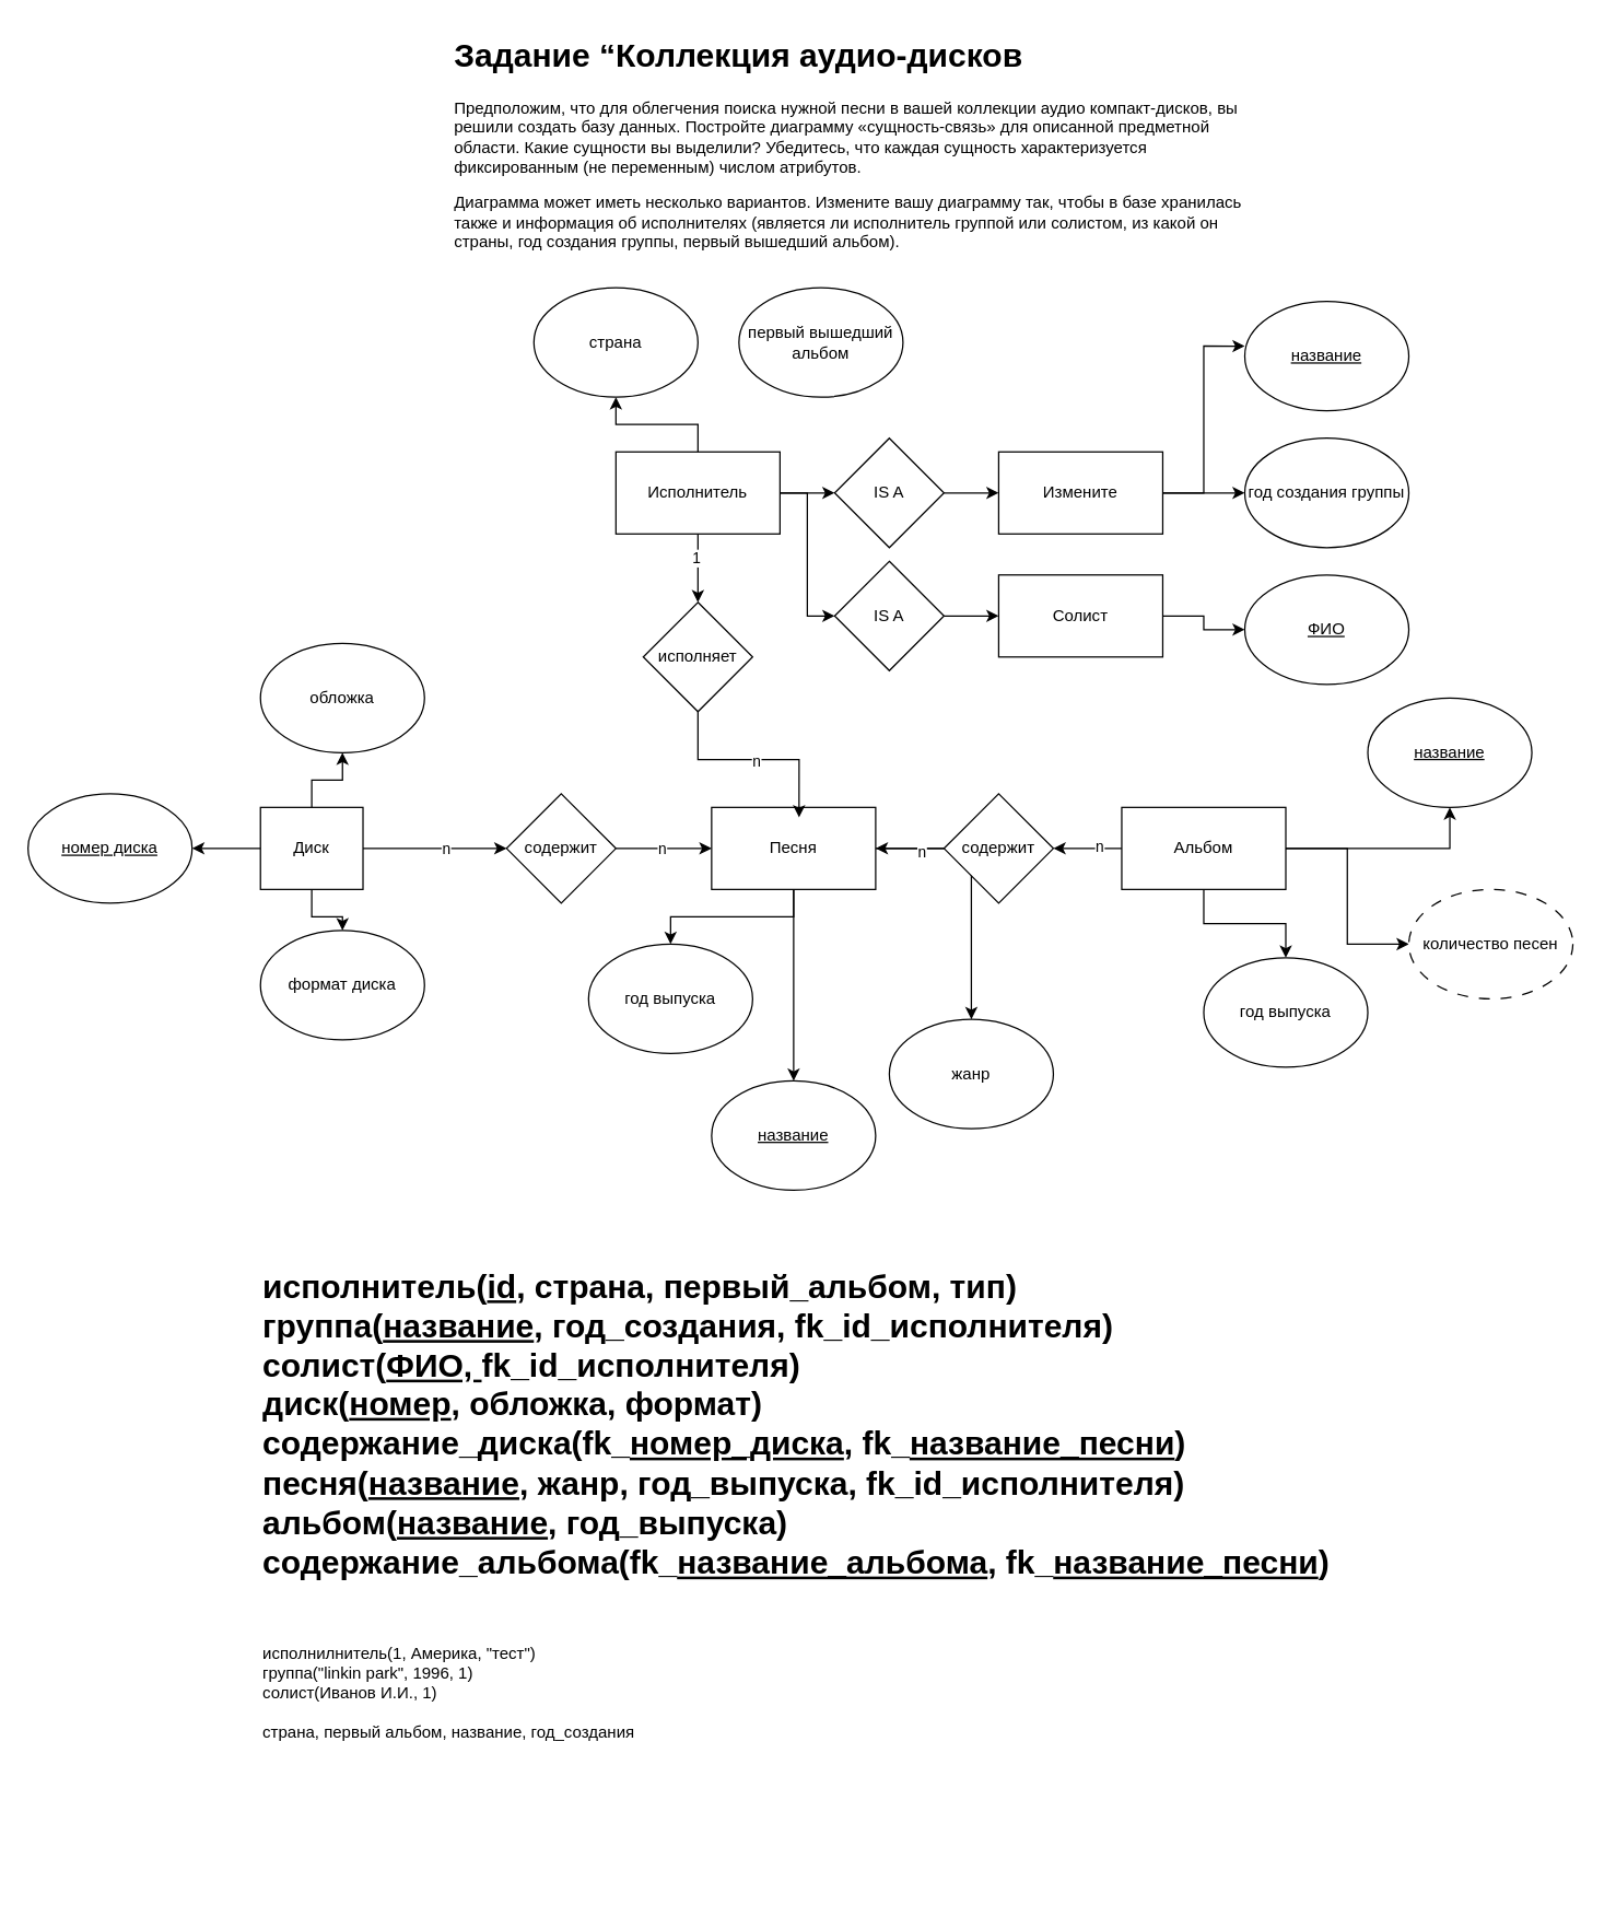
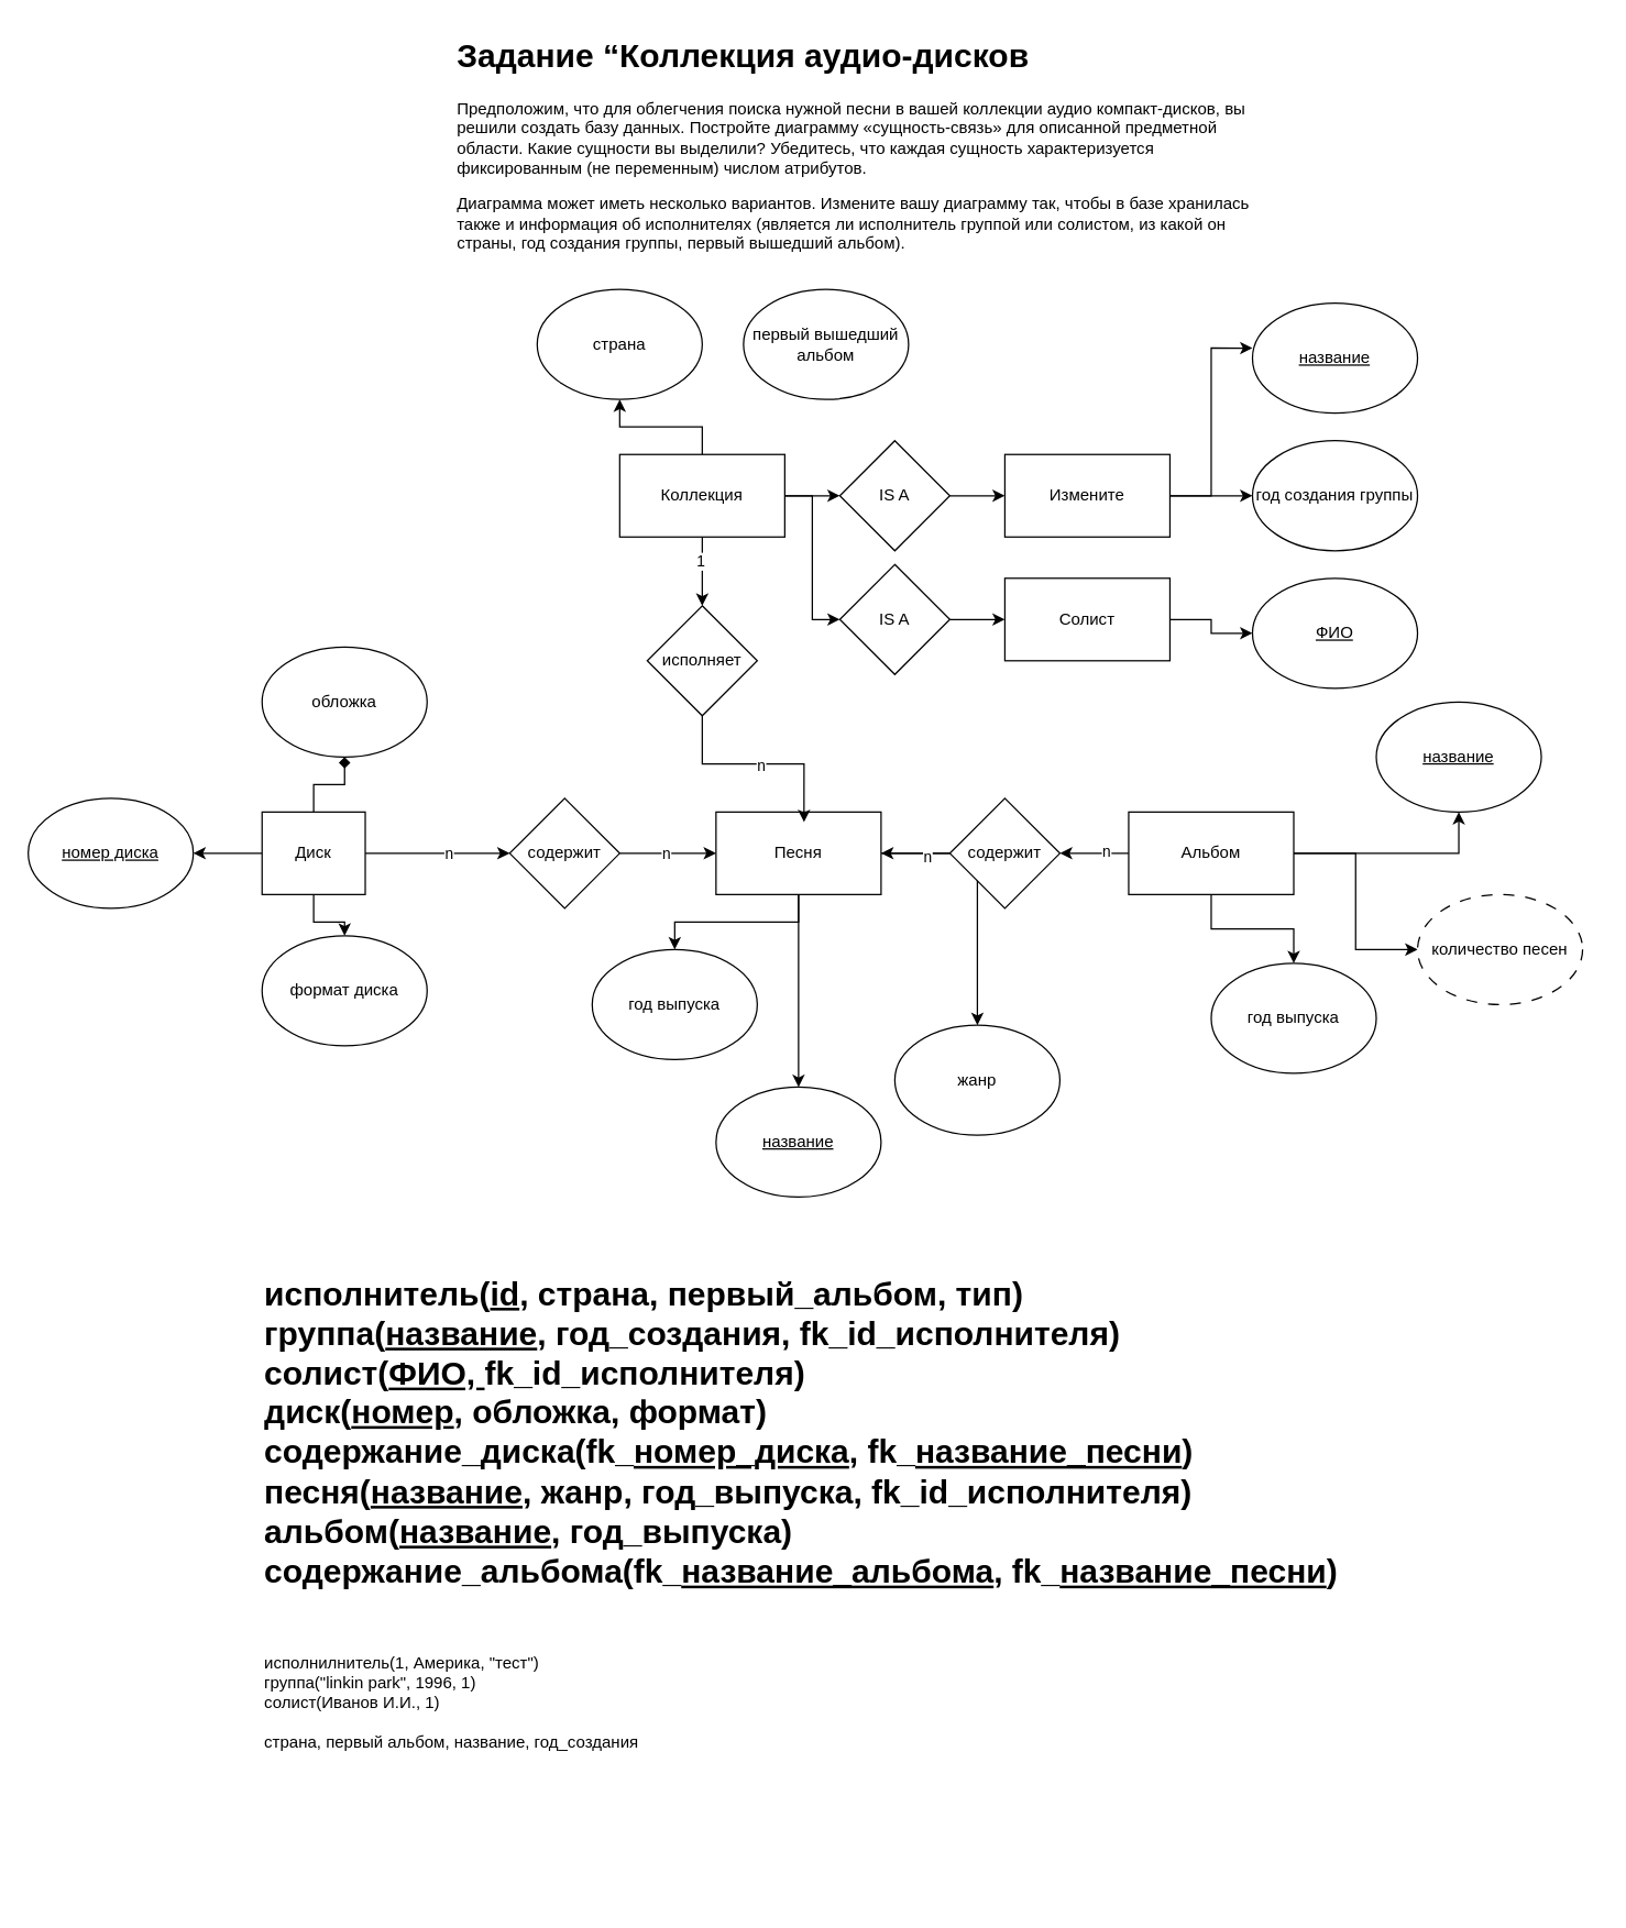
  <mxCell id="0" />
  <mxCell id="1" parent="0" />
  <mxCell id="2" value="&lt;h1 style=&quot;margin-top: 0px;&quot;&gt;Задание “Коллекция аудио-дисков&lt;/h1&gt;&lt;p&gt;&lt;span style=&quot;background-color: transparent; color: light-dark(rgb(0, 0, 0), rgb(255, 255, 255));&quot;&gt;Предположим, что для облегчения поиска нужной песни в вашей коллекции аудио компакт-дисков, вы решили создать базу данных. Постройте диаграмму «сущность-связь» для описанной предметной области. Какие сущности вы выделили? Убедитесь, что каждая сущность характеризуется фиксированным (не переменным) числом атрибутов.&lt;/span&gt;&lt;/p&gt;&lt;p&gt;Диаграмма может иметь несколько вариантов. Измените вашу диаграмму так, чтобы в базе хранилась также и информация об исполнителях (является ли исполнитель группой или солистом, из какой он страны, год создания группы, первый вышедший альбом).&lt;/p&gt;" style="text;html=1;whiteSpace=wrap;overflow=hidden;rounded=0;" vertex="1" parent="1"><mxGeometry x="330" y="20" width="580" height="180" as="geometry" /></mxCell>
  <mxCell id="3" style="edgeStyle=orthogonalEdgeStyle;rounded=0;orthogonalLoop=1;jettySize=auto;html=1;entryX=0;entryY=0.5;entryDx=0;entryDy=0;" edge="1" parent="1" source="8" target="14"><mxGeometry relative="1" as="geometry" /></mxCell>
  <mxCell id="4" style="edgeStyle=orthogonalEdgeStyle;rounded=0;orthogonalLoop=1;jettySize=auto;html=1;entryX=0;entryY=0.5;entryDx=0;entryDy=0;" edge="1" parent="1" source="8" target="16"><mxGeometry relative="1" as="geometry" /></mxCell>
  <mxCell id="5" style="edgeStyle=orthogonalEdgeStyle;rounded=0;orthogonalLoop=1;jettySize=auto;html=1;entryX=0.5;entryY=1;entryDx=0;entryDy=0;" edge="1" parent="1" source="8" target="18"><mxGeometry relative="1" as="geometry" /></mxCell>
  <mxCell id="6" style="edgeStyle=orthogonalEdgeStyle;rounded=0;orthogonalLoop=1;jettySize=auto;html=1;entryX=0.5;entryY=0;entryDx=0;entryDy=0;" edge="1" parent="1" source="8" target="43"><mxGeometry relative="1" as="geometry"><Array as="points"><mxPoint x="510" y="410" /><mxPoint x="510" y="410" /></Array></mxGeometry></mxCell>
  <mxCell id="7" value="1" style="edgeLabel;html=1;align=center;verticalAlign=middle;resizable=0;points=[];" connectable="0" vertex="1" parent="6"><mxGeometry x="-0.32" y="-2" relative="1" as="geometry"><mxPoint as="offset" /></mxGeometry></mxCell>
- <mxCell id="8" value="Исполнитель" style="rounded=0;whiteSpace=wrap;html=1;" vertex="1" parent="1"><mxGeometry x="450" y="330" width="120" height="60" as="geometry" /></mxCell>
+ <mxCell id="8" value="Коллекция" style="rounded=0;whiteSpace=wrap;html=1;" vertex="1" parent="1"><mxGeometry x="450" y="330" width="120" height="60" as="geometry" /></mxCell>
  <mxCell id="9" style="edgeStyle=orthogonalEdgeStyle;rounded=0;orthogonalLoop=1;jettySize=auto;html=1;entryX=0;entryY=0.5;entryDx=0;entryDy=0;" edge="1" parent="1" source="10" target="17"><mxGeometry relative="1" as="geometry" /></mxCell>
  <mxCell id="10" value="Измените" style="rounded=0;whiteSpace=wrap;html=1;" vertex="1" parent="1"><mxGeometry x="730" y="330" width="120" height="60" as="geometry" /></mxCell>
  <mxCell id="11" style="edgeStyle=orthogonalEdgeStyle;rounded=0;orthogonalLoop=1;jettySize=auto;html=1;entryX=0;entryY=0.5;entryDx=0;entryDy=0;" edge="1" parent="1" source="12" target="20"><mxGeometry relative="1" as="geometry" /></mxCell>
  <mxCell id="12" value="Солист" style="rounded=0;whiteSpace=wrap;html=1;" vertex="1" parent="1"><mxGeometry x="730" y="420" width="120" height="60" as="geometry" /></mxCell>
  <mxCell id="13" style="edgeStyle=orthogonalEdgeStyle;rounded=0;orthogonalLoop=1;jettySize=auto;html=1;" edge="1" parent="1" source="14" target="10"><mxGeometry relative="1" as="geometry" /></mxCell>
  <mxCell id="14" value="IS A" style="rhombus;whiteSpace=wrap;html=1;" vertex="1" parent="1"><mxGeometry x="610" y="320" width="80" height="80" as="geometry" /></mxCell>
  <mxCell id="15" style="edgeStyle=orthogonalEdgeStyle;rounded=0;orthogonalLoop=1;jettySize=auto;html=1;entryX=0;entryY=0.5;entryDx=0;entryDy=0;" edge="1" parent="1" source="16" target="12"><mxGeometry relative="1" as="geometry" /></mxCell>
  <mxCell id="16" value="IS A" style="rhombus;whiteSpace=wrap;html=1;" vertex="1" parent="1"><mxGeometry x="610" y="410" width="80" height="80" as="geometry" /></mxCell>
  <mxCell id="17" value="год создания группы" style="ellipse;whiteSpace=wrap;html=1;" vertex="1" parent="1"><mxGeometry x="910" y="320" width="120" height="80" as="geometry" /></mxCell>
  <mxCell id="18" value="страна" style="ellipse;whiteSpace=wrap;html=1;" vertex="1" parent="1"><mxGeometry x="390" y="210" width="120" height="80" as="geometry" /></mxCell>
  <mxCell id="19" value="первый вышедший альбом" style="ellipse;whiteSpace=wrap;html=1;" vertex="1" parent="1"><mxGeometry x="540" y="210" width="120" height="80" as="geometry" /></mxCell>
  <mxCell id="20" value="&lt;u&gt;ФИО&lt;/u&gt;" style="ellipse;whiteSpace=wrap;html=1;" vertex="1" parent="1"><mxGeometry x="910" y="420" width="120" height="80" as="geometry" /></mxCell>
  <mxCell id="21" style="edgeStyle=orthogonalEdgeStyle;rounded=0;orthogonalLoop=1;jettySize=auto;html=1;entryX=0;entryY=0.5;entryDx=0;entryDy=0;" edge="1" parent="1" source="26" target="39"><mxGeometry relative="1" as="geometry" /></mxCell>
  <mxCell id="22" value="n" style="edgeLabel;html=1;align=center;verticalAlign=middle;resizable=0;points=[];" connectable="0" vertex="1" parent="21"><mxGeometry x="0.144" relative="1" as="geometry"><mxPoint as="offset" /></mxGeometry></mxCell>
- <mxCell id="23" style="edgeStyle=orthogonalEdgeStyle;rounded=0;orthogonalLoop=1;jettySize=auto;html=1;entryX=0.5;entryY=1;entryDx=0;entryDy=0;" edge="1" parent="1" source="26" target="46"><mxGeometry relative="1" as="geometry" /></mxCell>
+ <mxCell id="23" style="edgeStyle=orthogonalEdgeStyle;rounded=0;orthogonalLoop=1;jettySize=auto;html=1;entryX=0.5;entryY=1;entryDx=0;entryDy=0;endArrow=diamond;" edge="1" parent="1" source="26" target="46"><mxGeometry relative="1" as="geometry" /></mxCell>
  <mxCell id="24" style="edgeStyle=orthogonalEdgeStyle;rounded=0;orthogonalLoop=1;jettySize=auto;html=1;entryX=1;entryY=0.5;entryDx=0;entryDy=0;" edge="1" parent="1" source="26" target="47"><mxGeometry relative="1" as="geometry" /></mxCell>
  <mxCell id="25" style="edgeStyle=orthogonalEdgeStyle;rounded=0;orthogonalLoop=1;jettySize=auto;html=1;" edge="1" parent="1" source="26" target="48"><mxGeometry relative="1" as="geometry" /></mxCell>
  <mxCell id="26" value="Диск" style="rounded=0;whiteSpace=wrap;html=1;" vertex="1" parent="1"><mxGeometry x="190" y="590" width="75" height="60" as="geometry" /></mxCell>
  <mxCell id="27" style="edgeStyle=orthogonalEdgeStyle;rounded=0;orthogonalLoop=1;jettySize=auto;html=1;entryX=0.5;entryY=0;entryDx=0;entryDy=0;" edge="1" parent="1" source="30" target="49"><mxGeometry relative="1" as="geometry" /></mxCell>
  <mxCell id="28" style="edgeStyle=orthogonalEdgeStyle;rounded=0;orthogonalLoop=1;jettySize=auto;html=1;entryX=0.5;entryY=0;entryDx=0;entryDy=0;" edge="1" parent="1" source="30" target="50"><mxGeometry relative="1" as="geometry" /></mxCell>
  <mxCell id="29" style="edgeStyle=orthogonalEdgeStyle;rounded=0;orthogonalLoop=1;jettySize=auto;html=1;" edge="1" parent="1" source="30" target="54"><mxGeometry relative="1" as="geometry" /></mxCell>
  <mxCell id="30" value="Песня" style="rounded=0;whiteSpace=wrap;html=1;" vertex="1" parent="1"><mxGeometry x="520" y="590" width="120" height="60" as="geometry" /></mxCell>
  <mxCell id="31" style="edgeStyle=orthogonalEdgeStyle;rounded=0;orthogonalLoop=1;jettySize=auto;html=1;entryX=1;entryY=0.5;entryDx=0;entryDy=0;" edge="1" parent="1" source="36" target="42"><mxGeometry relative="1" as="geometry" /></mxCell>
  <mxCell id="32" value="n" style="edgeLabel;html=1;align=center;verticalAlign=middle;resizable=0;points=[];" connectable="0" vertex="1" parent="31"><mxGeometry x="-0.333" y="-2" relative="1" as="geometry"><mxPoint as="offset" /></mxGeometry></mxCell>
  <mxCell id="33" style="edgeStyle=orthogonalEdgeStyle;rounded=0;orthogonalLoop=1;jettySize=auto;html=1;entryX=0.5;entryY=0;entryDx=0;entryDy=0;" edge="1" parent="1" source="36" target="51"><mxGeometry relative="1" as="geometry" /></mxCell>
  <mxCell id="34" style="edgeStyle=orthogonalEdgeStyle;rounded=0;orthogonalLoop=1;jettySize=auto;html=1;entryX=0;entryY=0.5;entryDx=0;entryDy=0;" edge="1" parent="1" source="36" target="52"><mxGeometry relative="1" as="geometry" /></mxCell>
  <mxCell id="35" style="edgeStyle=orthogonalEdgeStyle;rounded=0;orthogonalLoop=1;jettySize=auto;html=1;entryX=0.5;entryY=1;entryDx=0;entryDy=0;" edge="1" parent="1" source="36" target="53"><mxGeometry relative="1" as="geometry" /></mxCell>
  <mxCell id="36" value="Альбом" style="rounded=0;whiteSpace=wrap;html=1;" vertex="1" parent="1"><mxGeometry x="820" y="590" width="120" height="60" as="geometry" /></mxCell>
  <mxCell id="37" style="edgeStyle=orthogonalEdgeStyle;rounded=0;orthogonalLoop=1;jettySize=auto;html=1;entryX=0;entryY=0.5;entryDx=0;entryDy=0;" edge="1" parent="1" source="39" target="30"><mxGeometry relative="1" as="geometry" /></mxCell>
  <mxCell id="38" value="n" style="edgeLabel;html=1;align=center;verticalAlign=middle;resizable=0;points=[];" connectable="0" vertex="1" parent="37"><mxGeometry x="-0.048" relative="1" as="geometry"><mxPoint as="offset" /></mxGeometry></mxCell>
  <mxCell id="39" value="содержит" style="rhombus;whiteSpace=wrap;html=1;" vertex="1" parent="1"><mxGeometry x="370" y="580" width="80" height="80" as="geometry" /></mxCell>
  <mxCell id="40" style="edgeStyle=orthogonalEdgeStyle;rounded=0;orthogonalLoop=1;jettySize=auto;html=1;entryX=1;entryY=0.5;entryDx=0;entryDy=0;" edge="1" parent="1" source="42" target="30"><mxGeometry relative="1" as="geometry" /></mxCell>
  <mxCell id="41" value="n" style="edgeLabel;html=1;align=center;verticalAlign=middle;resizable=0;points=[];" connectable="0" vertex="1" parent="40"><mxGeometry x="-0.333" y="2" relative="1" as="geometry"><mxPoint as="offset" /></mxGeometry></mxCell>
  <mxCell id="42" value="содержит" style="rhombus;whiteSpace=wrap;html=1;" vertex="1" parent="1"><mxGeometry x="690" y="580" width="80" height="80" as="geometry" /></mxCell>
  <mxCell id="43" value="исполняет" style="rhombus;whiteSpace=wrap;html=1;" vertex="1" parent="1"><mxGeometry x="470" y="440" width="80" height="80" as="geometry" /></mxCell>
  <mxCell id="44" style="edgeStyle=orthogonalEdgeStyle;rounded=0;orthogonalLoop=1;jettySize=auto;html=1;entryX=0.533;entryY=0.122;entryDx=0;entryDy=0;entryPerimeter=0;" edge="1" parent="1" source="43" target="30"><mxGeometry relative="1" as="geometry" /></mxCell>
  <mxCell id="45" value="n" style="edgeLabel;html=1;align=center;verticalAlign=middle;resizable=0;points=[];" connectable="0" vertex="1" parent="44"><mxGeometry x="0.022" y="-1" relative="1" as="geometry"><mxPoint as="offset" /></mxGeometry></mxCell>
  <mxCell id="46" value="обложка" style="ellipse;whiteSpace=wrap;html=1;" vertex="1" parent="1"><mxGeometry x="190" y="470" width="120" height="80" as="geometry" /></mxCell>
  <mxCell id="47" value="&lt;u&gt;номер диска&lt;/u&gt;" style="ellipse;whiteSpace=wrap;html=1;" vertex="1" parent="1"><mxGeometry x="20" y="580" width="120" height="80" as="geometry" /></mxCell>
  <mxCell id="48" value="формат диска" style="ellipse;whiteSpace=wrap;html=1;" vertex="1" parent="1"><mxGeometry x="190" y="680" width="120" height="80" as="geometry" /></mxCell>
  <mxCell id="49" value="год выпуска" style="ellipse;whiteSpace=wrap;html=1;" vertex="1" parent="1"><mxGeometry x="430" y="690" width="120" height="80" as="geometry" /></mxCell>
  <mxCell id="50" value="жанр" style="ellipse;whiteSpace=wrap;html=1;" vertex="1" parent="1"><mxGeometry x="650" y="745" width="120" height="80" as="geometry" /></mxCell>
  <mxCell id="51" value="год выпуска" style="ellipse;whiteSpace=wrap;html=1;" vertex="1" parent="1"><mxGeometry x="880" y="700" width="120" height="80" as="geometry" /></mxCell>
  <mxCell id="52" value="количество песен" style="ellipse;whiteSpace=wrap;html=1;dashed=1;dashPattern=8 8;" vertex="1" parent="1"><mxGeometry x="1030" y="650" width="120" height="80" as="geometry" /></mxCell>
  <mxCell id="53" value="&lt;u&gt;название&lt;/u&gt;" style="ellipse;whiteSpace=wrap;html=1;" vertex="1" parent="1"><mxGeometry x="1000" y="510" width="120" height="80" as="geometry" /></mxCell>
  <mxCell id="54" value="&lt;u&gt;название&lt;/u&gt;" style="ellipse;whiteSpace=wrap;html=1;" vertex="1" parent="1"><mxGeometry x="520" y="790" width="120" height="80" as="geometry" /></mxCell>
  <mxCell id="55" value="&lt;u&gt;название&lt;/u&gt;" style="ellipse;whiteSpace=wrap;html=1;" vertex="1" parent="1"><mxGeometry x="910" y="220" width="120" height="80" as="geometry" /></mxCell>
  <mxCell id="56" style="edgeStyle=orthogonalEdgeStyle;rounded=0;orthogonalLoop=1;jettySize=auto;html=1;entryX=0;entryY=0.408;entryDx=0;entryDy=0;entryPerimeter=0;" edge="1" parent="1" source="10" target="55"><mxGeometry relative="1" as="geometry" /></mxCell>
  <mxCell id="57" value="&lt;h1 style=&quot;margin-top: 0px;&quot;&gt;исполнитель(&lt;u&gt;id&lt;/u&gt;, страна, первый_альбом, тип)&lt;br&gt;группа(&lt;u&gt;название&lt;/u&gt;, год_создания, fk_id_исполнителя)&lt;br&gt;солист(&lt;u&gt;ФИО, &lt;/u&gt;fk_id_исполнителя)&lt;br&gt;диск(&lt;u&gt;номер&lt;/u&gt;, обложка, формат)&lt;br&gt;содержание_диска(fk_&lt;u&gt;номер_диска&lt;/u&gt;, fk_&lt;u&gt;название_песни&lt;/u&gt;)&lt;br&gt;песня(&lt;u&gt;название&lt;/u&gt;, жанр, год_выпуска, fk_id_исполнителя)&lt;br&gt;альбом(&lt;u&gt;название&lt;/u&gt;, год_выпуска)&lt;br&gt;содержание_альбома(fk_&lt;u&gt;название_альбома&lt;/u&gt;, fk_&lt;u&gt;название_песни&lt;/u&gt;)&lt;br&gt;&lt;br&gt;&lt;/h1&gt;&lt;div&gt;исполнилнитель(1, Америка, &quot;тест&quot;)&lt;/div&gt;&lt;div&gt;группа(&quot;linkin park&quot;, 1996, 1)&lt;/div&gt;&lt;div&gt;солист(Иванов И.И., 1)&lt;/div&gt;&lt;div&gt;&lt;br&gt;&lt;/div&gt;&lt;div&gt;страна, первый альбом, название, год_создания&lt;/div&gt;" style="text;html=1;whiteSpace=wrap;overflow=hidden;rounded=0;" vertex="1" parent="1"><mxGeometry x="190" y="920" width="970" height="460" as="geometry" /></mxCell>
